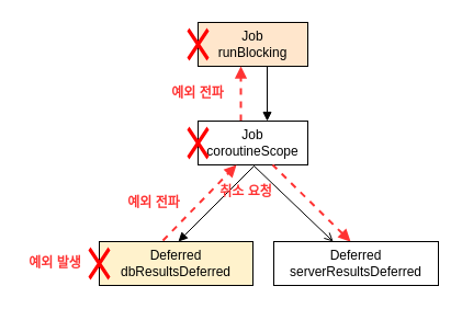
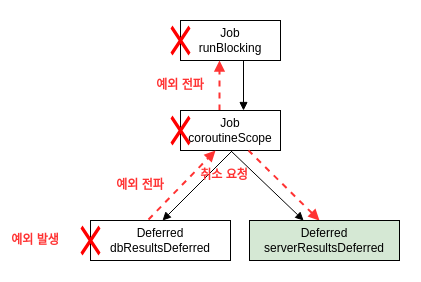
  <mxCell id="0" />
  <mxCell id="1" parent="0" />
  <mxCell id="2" style="edgeStyle=orthogonalEdgeStyle;rounded=0;orthogonalLoop=1;jettySize=auto;html=1;entryX=0.5;entryY=0;entryDx=0;entryDy=0;endArrow=block;endFill=1;" edge="1" parent="1"><mxGeometry relative="1" as="geometry"><mxPoint x="243" y="60" as="sourcePoint" /><mxPoint x="243" y="110" as="targetPoint" /></mxGeometry></mxCell>
- <mxCell id="3" value="Job&lt;div&gt;runBlocking&lt;/div&gt;" style="rounded=0;whiteSpace=wrap;html=1;fillColor=#ffe6cc;" vertex="1" parent="1"><mxGeometry x="180" y="20" width="100" height="40" as="geometry" /></mxCell>
+ <mxCell id="3" value="Job&lt;div&gt;runBlocking&lt;/div&gt;" style="rounded=0;whiteSpace=wrap;html=1;" vertex="1" parent="1"><mxGeometry x="180" y="20" width="100" height="40" as="geometry" /></mxCell>
  <mxCell id="4" style="rounded=0;orthogonalLoop=1;jettySize=auto;html=1;entryX=0.5;entryY=0;entryDx=0;entryDy=0;endArrow=block;endFill=1;exitX=0.5;exitY=1;exitDx=0;exitDy=0;" edge="1" parent="1"><mxGeometry relative="1" as="geometry"><mxPoint x="232" y="150" as="sourcePoint" /><mxPoint x="162" y="220" as="targetPoint" /></mxGeometry></mxCell>
- <mxCell id="5" style="rounded=0;orthogonalLoop=1;jettySize=auto;html=1;endArrow=open;endFill=1;exitX=0.5;exitY=1;exitDx=0;exitDy=0;" edge="1" parent="1" source="7" target="11"><mxGeometry relative="1" as="geometry" /></mxCell>
+ <mxCell id="5" style="rounded=0;orthogonalLoop=1;jettySize=auto;html=1;endArrow=block;endFill=1;exitX=0.5;exitY=1;exitDx=0;exitDy=0;" edge="1" parent="1" source="7" target="11"><mxGeometry relative="1" as="geometry" /></mxCell>
  <mxCell id="6" style="edgeStyle=orthogonalEdgeStyle;rounded=0;orthogonalLoop=1;jettySize=auto;html=1;entryX=0.5;entryY=1;entryDx=0;entryDy=0;endArrow=block;endFill=1;dashed=1;strokeColor=#FF3333;strokeWidth=2;" edge="1" parent="1"><mxGeometry relative="1" as="geometry"><mxPoint x="219" y="110" as="sourcePoint" /><mxPoint x="219" y="60" as="targetPoint" /></mxGeometry></mxCell>
  <mxCell id="7" value="Job&lt;div&gt;coroutineScope&lt;/div&gt;" style="rounded=0;whiteSpace=wrap;html=1;" vertex="1" parent="1"><mxGeometry x="180" y="110" width="100" height="40" as="geometry" /></mxCell>
  <mxCell id="8" style="rounded=0;orthogonalLoop=1;jettySize=auto;html=1;entryX=0.25;entryY=1;entryDx=0;entryDy=0;exitX=0.443;exitY=-0.025;exitDx=0;exitDy=0;exitPerimeter=0;endArrow=block;endFill=1;dashed=1;strokeColor=#FF3333;strokeWidth=2;" edge="1" parent="1"><mxGeometry relative="1" as="geometry"><mxPoint x="148.02" y="219" as="sourcePoint" /><mxPoint x="215" y="150" as="targetPoint" /></mxGeometry></mxCell>
- <mxCell id="9" value="Deferred&lt;div&gt;dbResultsDeferred&lt;/div&gt;" style="rounded=0;whiteSpace=wrap;html=1;fillColor=#fff2cc;" vertex="1" parent="1"><mxGeometry x="90" y="220" width="140" height="40" as="geometry" /></mxCell>
+ <mxCell id="9" value="Deferred&lt;div&gt;dbResultsDeferred&lt;/div&gt;" style="rounded=0;whiteSpace=wrap;html=1;" vertex="1" parent="1"><mxGeometry x="90" y="220" width="140" height="40" as="geometry" /></mxCell>
  <mxCell id="10" style="rounded=0;orthogonalLoop=1;jettySize=auto;html=1;entryX=0.67;entryY=0.95;entryDx=0;entryDy=0;exitX=0.46;exitY=-0.05;exitDx=0;exitDy=0;exitPerimeter=0;entryPerimeter=0;startArrow=block;startFill=1;endArrow=none;dashed=1;strokeColor=#FF3333;strokeWidth=2;" edge="1" parent="1"><mxGeometry relative="1" as="geometry"><mxPoint x="319" y="220" as="sourcePoint" /><mxPoint x="248" y="150" as="targetPoint" /></mxGeometry></mxCell>
- <mxCell id="11" value="Deferred&lt;div&gt;serverResultsDeferred&lt;/div&gt;" style="rounded=0;whiteSpace=wrap;html=1;" vertex="1" parent="1"><mxGeometry x="249" y="220" width="150" height="40" as="geometry" /></mxCell>
- <mxCell id="12" value="예외 발생" style="text;html=1;align=center;verticalAlign=middle;whiteSpace=wrap;rounded=0;fontColor=#FF3333;fontStyle=1" vertex="1" parent="1"><mxGeometry x="20" y="225" width="60" height="30" as="geometry" /></mxCell>
+ <mxCell id="11" value="Deferred&lt;div&gt;serverResultsDeferred&lt;/div&gt;" style="rounded=0;whiteSpace=wrap;html=1;fillColor=#d5e8d4;" vertex="1" parent="1"><mxGeometry x="249" y="220" width="150" height="40" as="geometry" /></mxCell>
+ <mxCell id="12" value="예외 발생" style="text;html=1;align=center;verticalAlign=middle;whiteSpace=wrap;rounded=0;fontColor=#FF3333;fontStyle=1" vertex="1" parent="1"><mxGeometry x="5" y="225" width="60" height="30" as="geometry" /></mxCell>
  <mxCell id="13" value="" style="shape=mxgraph.mockup.markup.redX;fillColor=#ff0000;html=1;shadow=0;whiteSpace=wrap;strokeColor=none;" vertex="1" parent="1"><mxGeometry x="80" y="225" width="20" height="30" as="geometry" /></mxCell>
  <mxCell id="14" value="" style="shape=mxgraph.mockup.markup.redX;fillColor=#ff0000;html=1;shadow=0;whiteSpace=wrap;strokeColor=none;" vertex="1" parent="1"><mxGeometry x="170" y="115" width="20" height="30" as="geometry" /></mxCell>
  <mxCell id="15" value="" style="shape=mxgraph.mockup.markup.redX;fillColor=#ff0000;html=1;shadow=0;whiteSpace=wrap;strokeColor=none;" vertex="1" parent="1"><mxGeometry x="170" y="25" width="20" height="30" as="geometry" /></mxCell>
  <mxCell id="16" value="예외 전파" style="text;html=1;align=center;verticalAlign=middle;whiteSpace=wrap;rounded=0;fontColor=#FF3333;fontStyle=1" vertex="1" parent="1"><mxGeometry x="110" y="170" width="60" height="30" as="geometry" /></mxCell>
  <mxCell id="17" value="예외 전파" style="text;html=1;align=center;verticalAlign=middle;whiteSpace=wrap;rounded=0;fontColor=#FF3333;fontStyle=1" vertex="1" parent="1"><mxGeometry x="150" y="70" width="60" height="30" as="geometry" /></mxCell>
  <mxCell id="18" value="취소 요청" style="text;html=1;align=center;verticalAlign=middle;whiteSpace=wrap;rounded=0;fontColor=#FF3333;fontStyle=1" vertex="1" parent="1"><mxGeometry x="194" y="160" width="60" height="30" as="geometry" /></mxCell>
